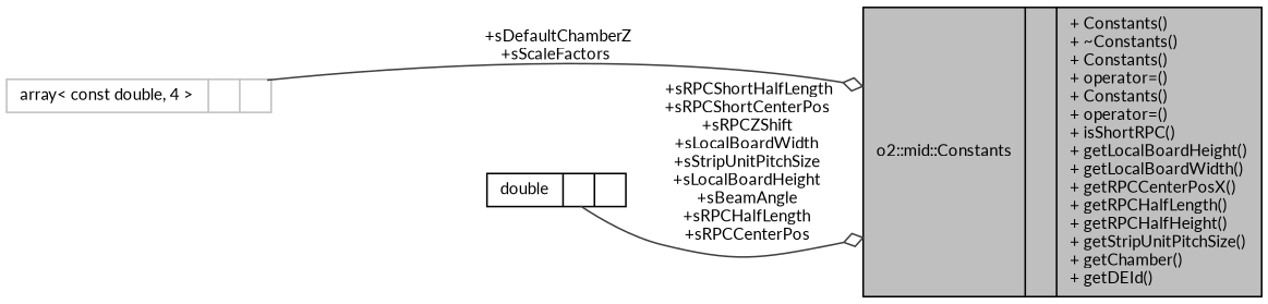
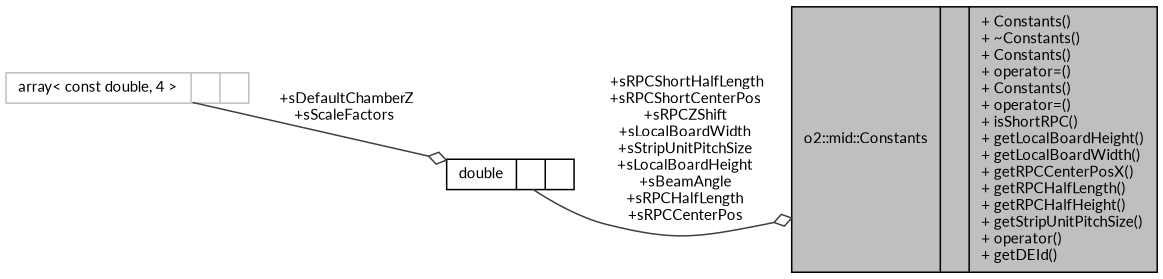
  digraph {
    fontname=Lato
    rankdir=LR
    node [color=black fontname=Lato fontsize=10 shape=record]
    edge [arrowhead=odiamond color=grey25 fontname=Lato fontsize=10 labelfontname=Helvetica labelfontsize=10 style=solid]
-   n1 [fillcolor=grey75 fontcolor=black height=0.2 label="{o2::mid::Constants\n||+ Constants()\l+ ~Constants()\l+ Constants()\l+ operator=()\l+ Constants()\l+ operator=()\l+ isShortRPC()\l+ getLocalBoardHeight()\l+ getLocalBoardWidth()\l+ getRPCCenterPosX()\l+ getRPCHalfLength()\l+ getRPCHalfHeight()\l+ getStripUnitPitchSize()\l+ getChamber()\l+ getDEId()\l}" style=filled width=0.4]
+   n1 [fillcolor=grey75 fontcolor=black height=0.2 label="{o2::mid::Constants\n||+ Constants()\l+ ~Constants()\l+ Constants()\l+ operator=()\l+ Constants()\l+ operator=()\l+ isShortRPC()\l+ getLocalBoardHeight()\l+ getLocalBoardWidth()\l+ getRPCCenterPosX()\l+ getRPCHalfLength()\l+ getRPCHalfHeight()\l+ getStripUnitPitchSize()\l+ operator()\l+ getDEId()\l}" style=filled width=0.4]
    n2 [height=0.2 label="{double\n||}" width=0.4]
    n3 [color=grey75 height=0.2 label="{array\< const double, 4 \>\n||}" width=0.4]
    n2 -> n1 [label=" +sRPCShortHalfLength\n+sRPCShortCenterPos\n+sRPCZShift\n+sLocalBoardWidth\n+sStripUnitPitchSize\n+sLocalBoardHeight\n+sBeamAngle\n+sRPCHalfLength\n+sRPCCenterPos"]
-   n3 -> n1 [label=" +sDefaultChamberZ\n+sScaleFactors"]
+   n3 -> n2 [label=" +sDefaultChamberZ\n+sScaleFactors"]
  }
